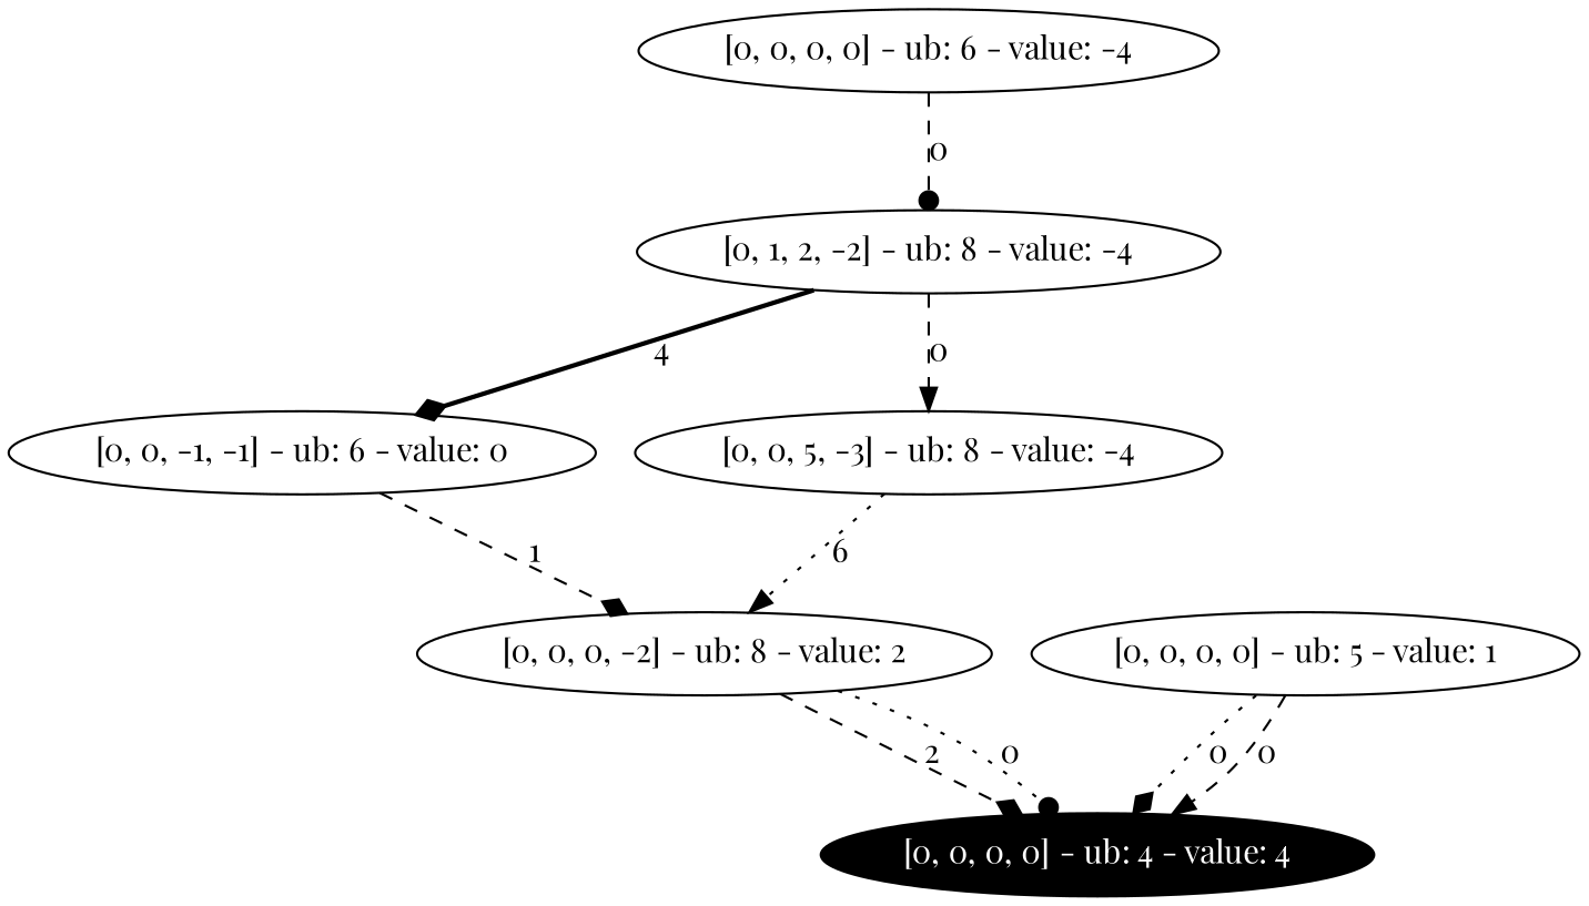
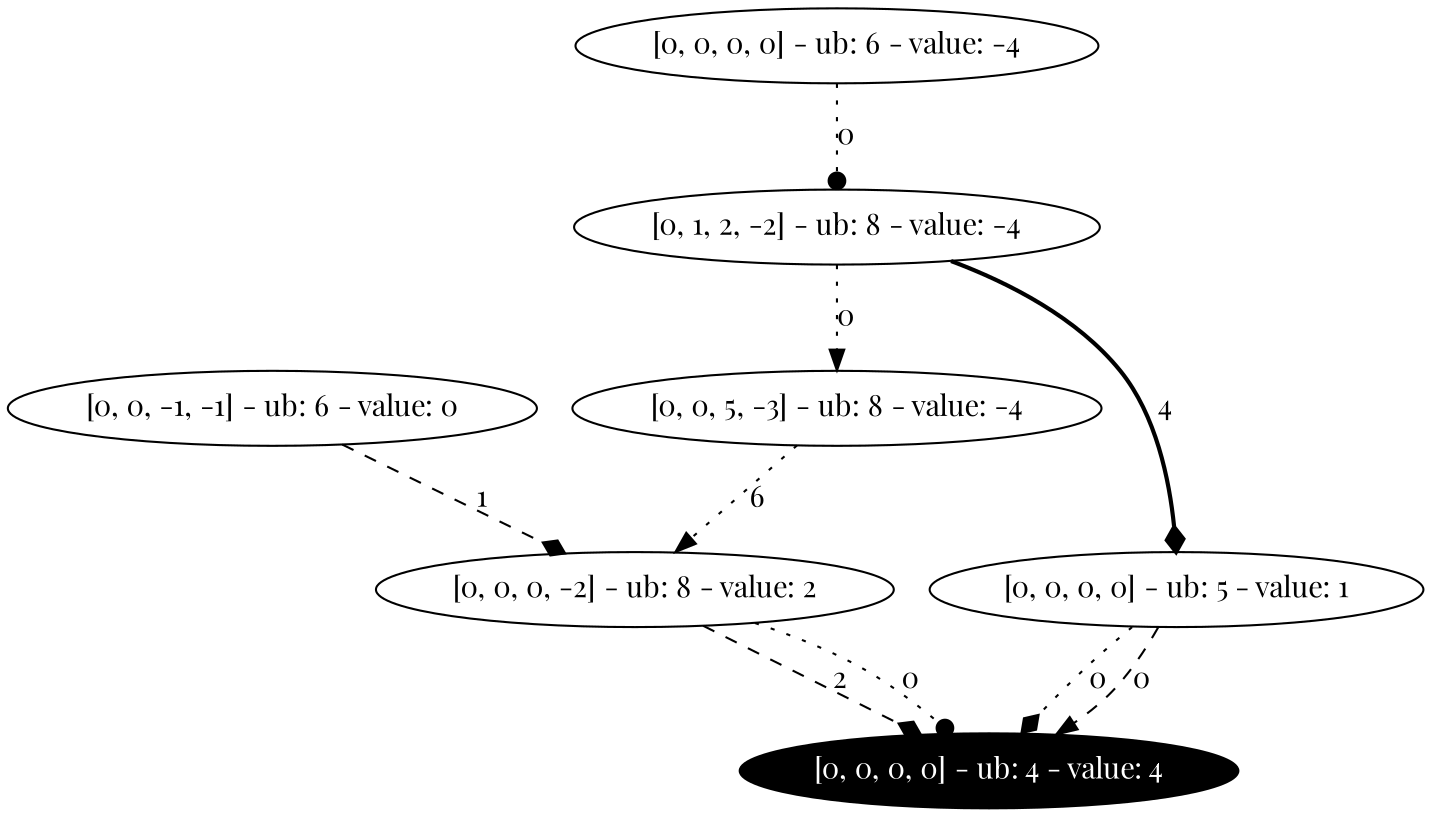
  digraph {
    fontname="Playfair Display"
    node [fontname="Playfair Display"]
    edge [arrowhead=diamond fontname="Playfair Display" style=dotted]
    n1 [label="[0, 0, 0, 0] - ub: 6 - value: -4"]
    n2 [label="[0, 1, 2, -2] - ub: 8 - value: -4"]
    n3 [label="[0, 0, -1, -1] - ub: 6 - value: 0"]
    n4 [label="[0, 0, 5, -3] - ub: 8 - value: -4"]
    n5 [label="[0, 0, 0, -2] - ub: 8 - value: 2"]
    n6 [color=black fontcolor=white label="[0, 0, 0, 0] - ub: 4 - value: 4" style=filled]
    n7 [label="[0, 0, 0, 0] - ub: 5 - value: 1"]
-   n1 -> n2 [arrowhead=dot label=0 style=dashed]
-   n2 -> n3 [label=4 style=bold]
-   n2 -> n4 [arrowhead=normal label=0 style=dashed]
+   n1 -> n2 [arrowhead=dot label=0]
+   n2 -> n7 [label=4 style=bold]
+   n2 -> n4 [arrowhead=normal label=0]
    n3 -> n5 [label=1 style=dashed]
    n4 -> n5 [arrowhead=normal label=6]
    n5 -> n6 [label=2 style=dashed]
    n5 -> n6 [arrowhead=dot label=0]
    n7 -> n6 [label=0]
    n7 -> n6 [arrowhead=normal label=0 style=dashed]
  }
